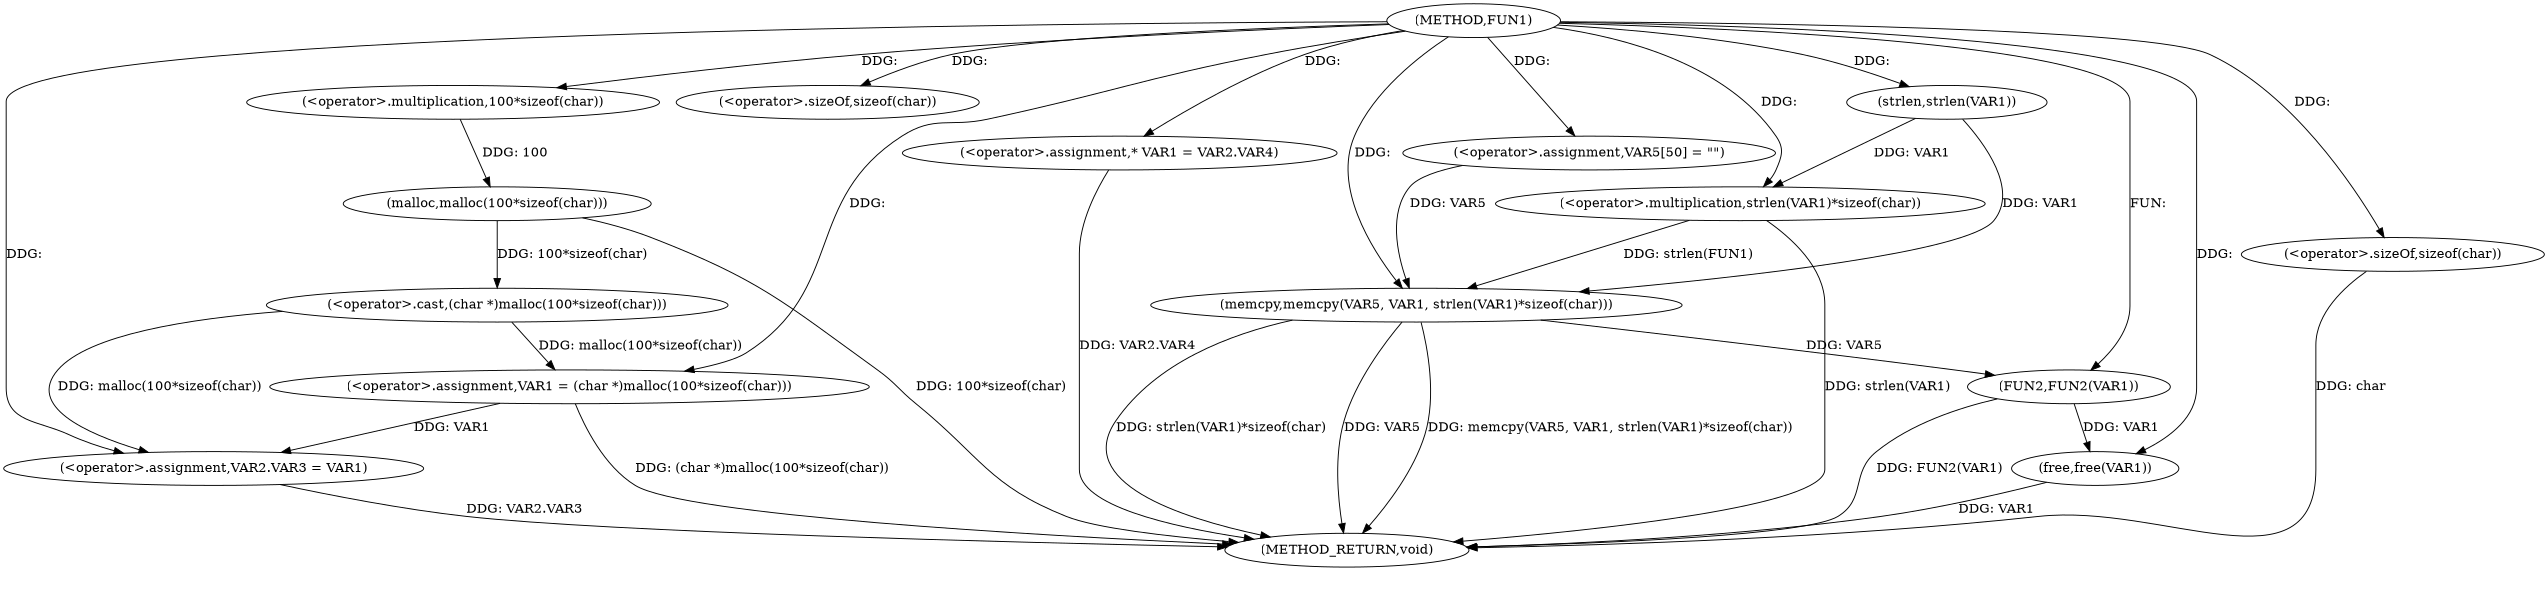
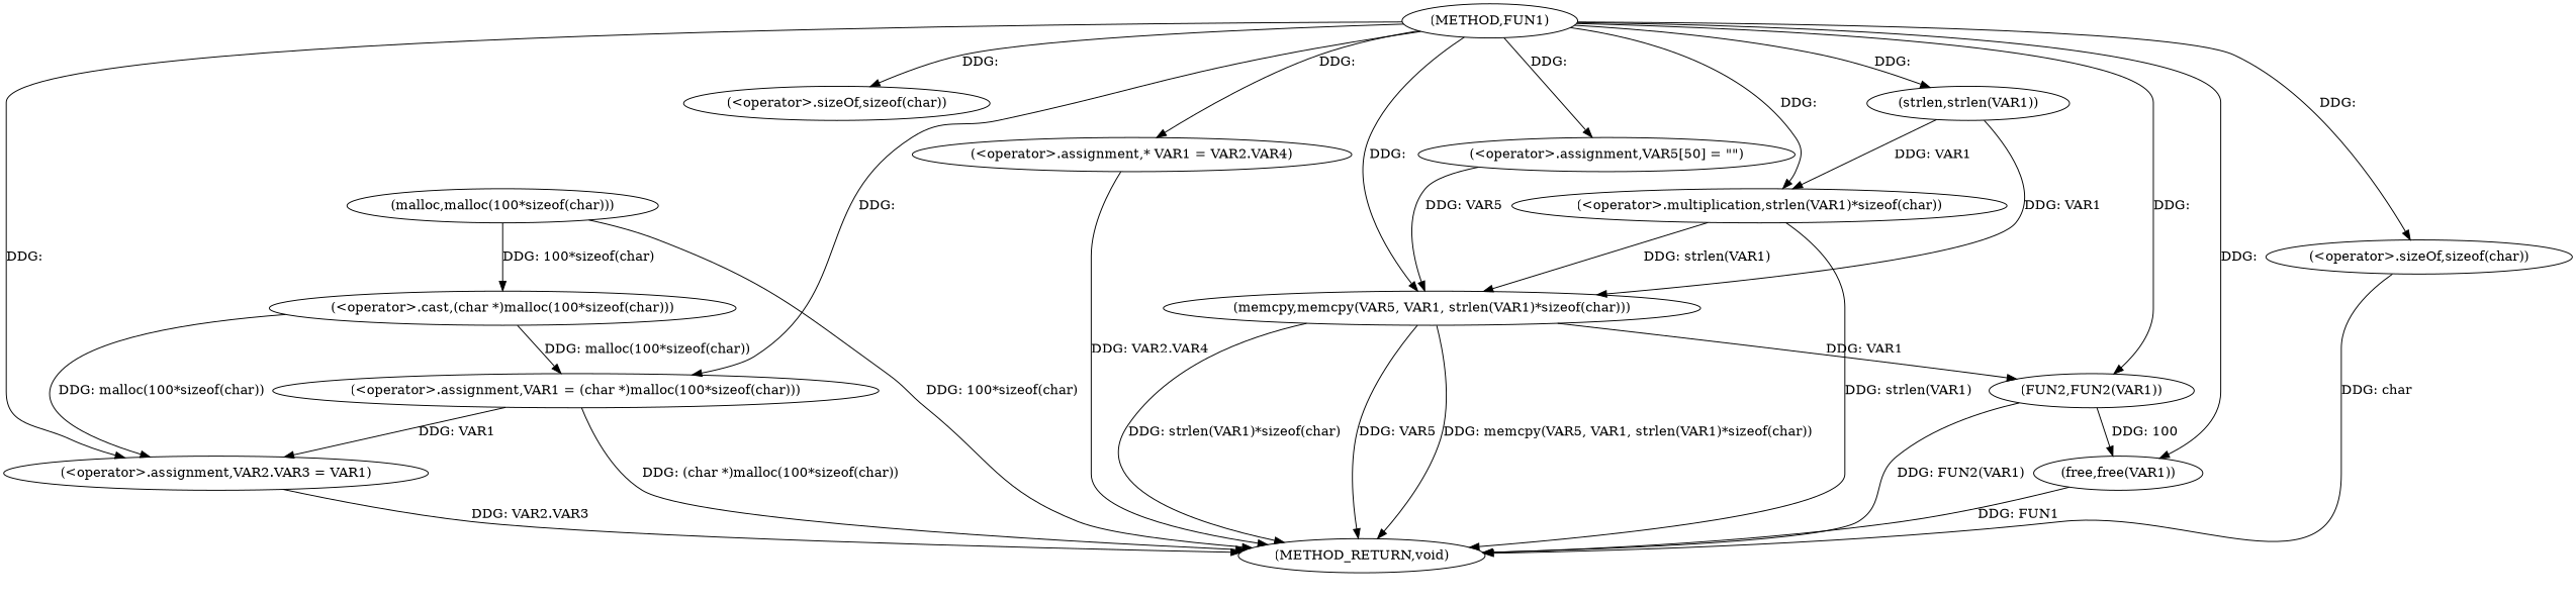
  digraph {
    n1 [label="(METHOD,FUN1)"]
    n2 [label="(<operator>.assignment,VAR1 = (char *)malloc(100*sizeof(char)))"]
-   n3 [label="(<operator>.multiplication,100*sizeof(char))"]
    n4 [label="(<operator>.sizeOf,sizeof(char))"]
    n5 [label="(<operator>.assignment,VAR2.VAR3 = VAR1)"]
    n6 [label="(<operator>.assignment,* VAR1 = VAR2.VAR4)"]
    n7 [label="(<operator>.assignment,VAR5[50] = \"\")"]
    n8 [label="(memcpy,memcpy(VAR5, VAR1, strlen(VAR1)*sizeof(char)))"]
    n9 [label="(<operator>.multiplication,strlen(VAR1)*sizeof(char))"]
    n10 [label="(strlen,strlen(VAR1))"]
    n11 [label="(<operator>.sizeOf,sizeof(char))"]
    n12 [label="(FUN2,FUN2(VAR1))"]
    n13 [label="(free,free(VAR1))"]
    n14 [label="(METHOD_RETURN,void)"]
    n15 [label="(malloc,malloc(100*sizeof(char)))"]
    n16 [label="(<operator>.cast,(char *)malloc(100*sizeof(char)))"]
    n1 -> n2 [label="DDG: "]
-   n1 -> n3 [label="DDG: "]
    n1 -> n4 [label="DDG: "]
    n1 -> n5 [label="DDG: "]
    n1 -> n6 [label="DDG: "]
    n1 -> n7 [label="DDG: "]
    n1 -> n8 [label="DDG: "]
    n1 -> n9 [label="DDG: "]
    n1 -> n10 [label="DDG: "]
    n1 -> n11 [label="DDG: "]
-   n1 -> n12 [label="FUN: "]
+   n1 -> n12 [label="DDG: "]
    n1 -> n13 [label="DDG: "]
    n2 -> n5 [label="DDG: VAR1"]
    n2 -> n14 [label="DDG: (char *)malloc(100*sizeof(char))"]
-   n3 -> n15 [label="DDG: 100"]
    n5 -> n14 [label="DDG: VAR2.VAR3"]
    n6 -> n14 [label="DDG: VAR2.VAR4"]
    n7 -> n8 [label="DDG: VAR5"]
-   n8 -> n12 [label="DDG: VAR5"]
+   n8 -> n12 [label="DDG: VAR1"]
    n8 -> n14 [label="DDG: memcpy(VAR5, VAR1, strlen(VAR1)*sizeof(char))"]
    n8 -> n14 [label="DDG: strlen(VAR1)*sizeof(char)"]
    n8 -> n14 [label="DDG: VAR5"]
-   n9 -> n8 [label="DDG: strlen(FUN1)"]
+   n9 -> n8 [label="DDG: strlen(VAR1)"]
    n9 -> n14 [label="DDG: strlen(VAR1)"]
    n10 -> n8 [label="DDG: VAR1"]
    n10 -> n9 [label="DDG: VAR1"]
    n11 -> n14 [label="DDG: char"]
-   n12 -> n13 [label="DDG: VAR1"]
+   n12 -> n13 [label="DDG: 100"]
    n12 -> n14 [label="DDG: FUN2(VAR1)"]
-   n13 -> n14 [label="DDG: VAR1"]
+   n13 -> n14 [label="DDG: FUN1"]
    n15 -> n14 [label="DDG: 100*sizeof(char)"]
    n15 -> n16 [label="DDG: 100*sizeof(char)"]
    n16 -> n2 [label="DDG: malloc(100*sizeof(char))"]
    n16 -> n5 [label="DDG: malloc(100*sizeof(char))"]
  }
